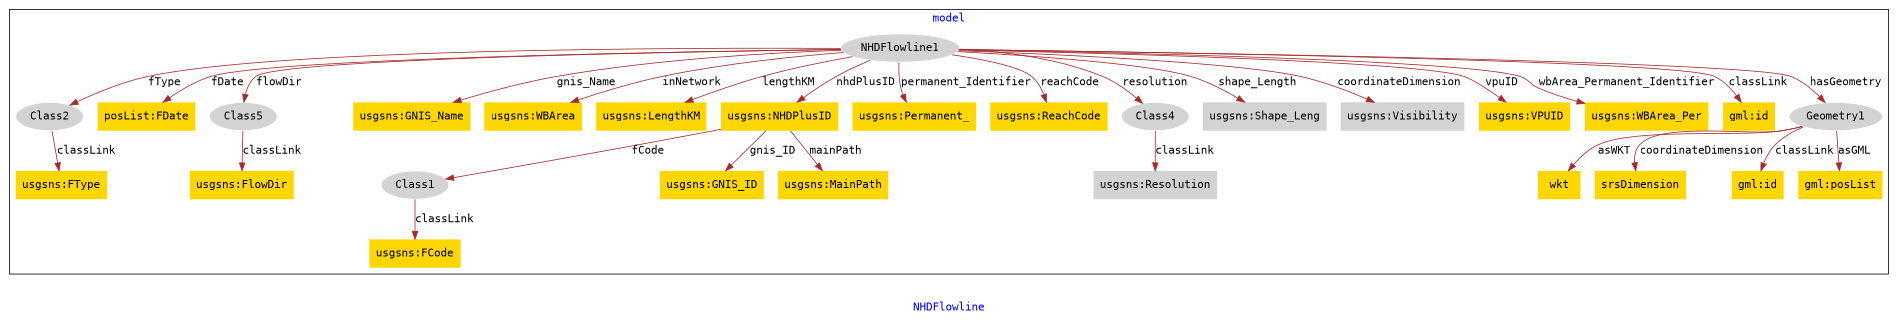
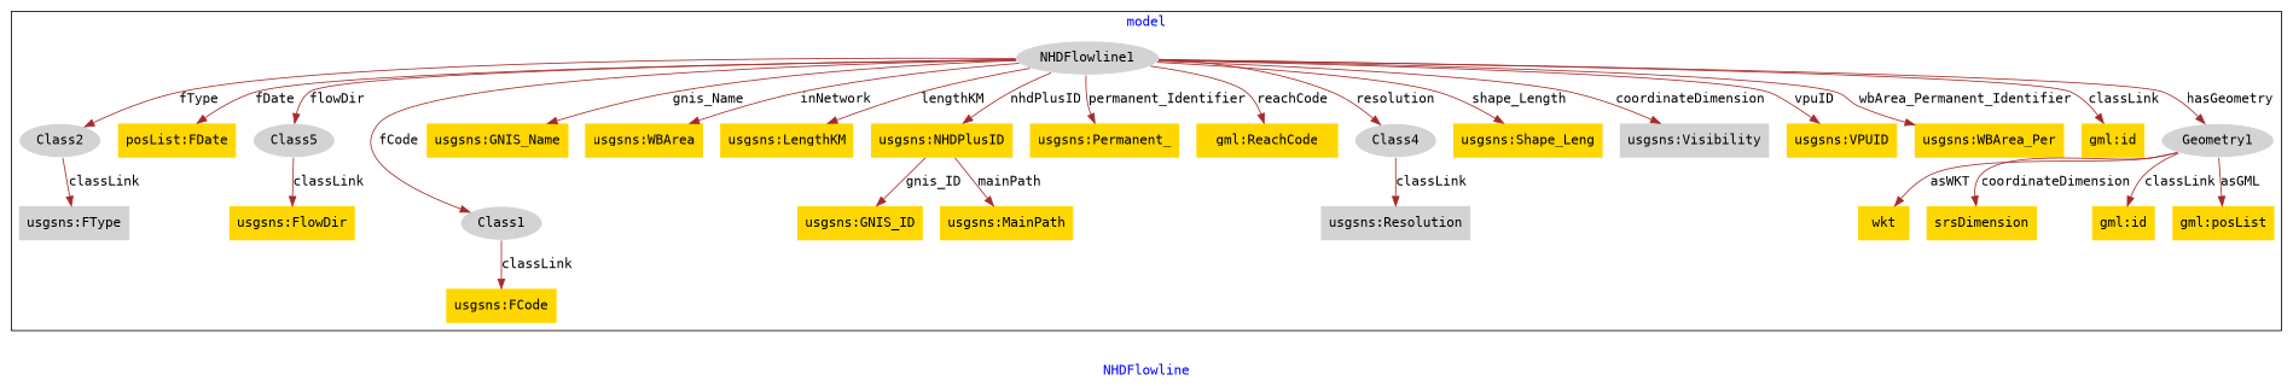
  digraph {
    fontcolor=blue
    fontname="DejaVu Sans Mono"
    label=NHDFlowline
    remincross=true
    node [fillcolor=gold fontname="DejaVu Sans Mono" style=filled shape=plaintext]
    edge [color=brown fontcolor=black fontname="DejaVu Sans Mono"]
    n1 [color=white fillcolor=lightgray label=NHDFlowline1 shape=""]
    n2 [color=white fillcolor=lightgray label=Class1 shape=""]
    n3 [label="posList:FDate"]
    n4 [color=white fillcolor=lightgray label=Class2 shape=""]
    n5 [color=white fillcolor=lightgray label=Class5 shape=""]
    n6 [label="usgsns:GNIS_ID"]
    n7 [label="usgsns:GNIS_Name"]
    n8 [label="usgsns:WBArea"]
    n9 [label="usgsns:LengthKM"]
    n10 [label="usgsns:MainPath"]
    n11 [label="usgsns:NHDPlusID"]
    n12 [label="usgsns:Permanent_"]
-   n13 [label="usgsns:ReachCode"]
+   n13 [label="gml:ReachCode"]
    n14 [color=white fillcolor=lightgray label=Class4 shape=""]
-   n15 [fillcolor=lightgray label="usgsns:Shape_Leng"]
+   n15 [label="usgsns:Shape_Leng"]
    n16 [fillcolor=lightgray label="usgsns:Visibility"]
    n17 [label="usgsns:VPUID"]
    n18 [label="usgsns:WBArea_Per"]
    n19 [label="gml:id"]
    n20 [color=white fillcolor=lightgray label=Geometry1 shape=""]
    n21 [label="gml:id"]
    n22 [label="gml:posList"]
    n23 [label=wkt]
    n24 [label=srsDimension]
    n25 [label="usgsns:FCode"]
-   n26 [label="usgsns:FType"]
+   n26 [fillcolor=lightgray label="usgsns:FType"]
    n27 [label="usgsns:FlowDir"]
    n28 [fillcolor=lightgray label="usgsns:Resolution"]
    subgraph cluster_1 {
      label=model
      n1
      n2
      n3
      n4
      n5
      n6
      n7
      n8
      n9
      n10
      n11
      n12
      n13
      n14
      n15
      n16
      n17
      n18
      n19
      n20
      n21
      n22
      n23
      n24
      n25
      n26
      n27
      n28
    }
-   n11 -> n2 [label=fCode]
+   n1 -> n2 [label=fCode]
    n1 -> n3 [label=fDate]
    n1 -> n4 [label=fType]
    n1 -> n5 [label=flowDir]
    n1 -> n7 [label=gnis_Name]
    n1 -> n8 [label=inNetwork]
    n1 -> n9 [label=lengthKM]
    n1 -> n11 [label=nhdPlusID]
    n1 -> n12 [label=permanent_Identifier]
    n1 -> n13 [label=reachCode]
    n1 -> n14 [label=resolution]
    n1 -> n15 [label=shape_Length]
    n1 -> n16 [label=coordinateDimension]
    n1 -> n17 [label=vpuID]
    n1 -> n18 [label=wbArea_Permanent_Identifier]
    n1 -> n19 [label=classLink]
    n1 -> n20 [label=hasGeometry]
    n2 -> n25 [label=classLink]
    n4 -> n26 [label=classLink]
    n5 -> n27 [label=classLink]
    n11 -> n6 [label=gnis_ID]
    n11 -> n10 [label=mainPath]
    n14 -> n28 [label=classLink]
    n20 -> n21 [label=classLink]
    n20 -> n22 [label=asGML]
    n20 -> n23 [label=asWKT]
    n20 -> n24 [label=coordinateDimension]
  }
